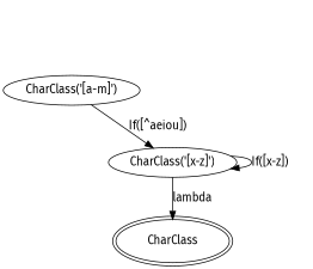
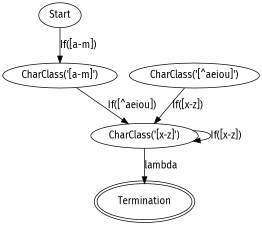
  digraph {
    fontname="Fira Sans"
    node [fontname="Fira Sans"]
    edge [fontname="Fira Sans"]
+   n1 [label=Start]
    n2 [label="CharClass('[a-m]')"]
    n3 [label="CharClass('[x-z]')"]
-   n5 [label=CharClass peripheries=2]
+   n4 [label="CharClass('[^aeiou]')"]
+   n5 [label=Termination peripheries=2]
+   n1 -> n2 [label="If([a-m])"]
    n2 -> n3 [label="If([^aeiou])"]
    n3 -> n3 [label="If([x-z])"]
    n3 -> n5 [label=lambda]
+   n4 -> n3 [label="If([x-z])"]
  }
